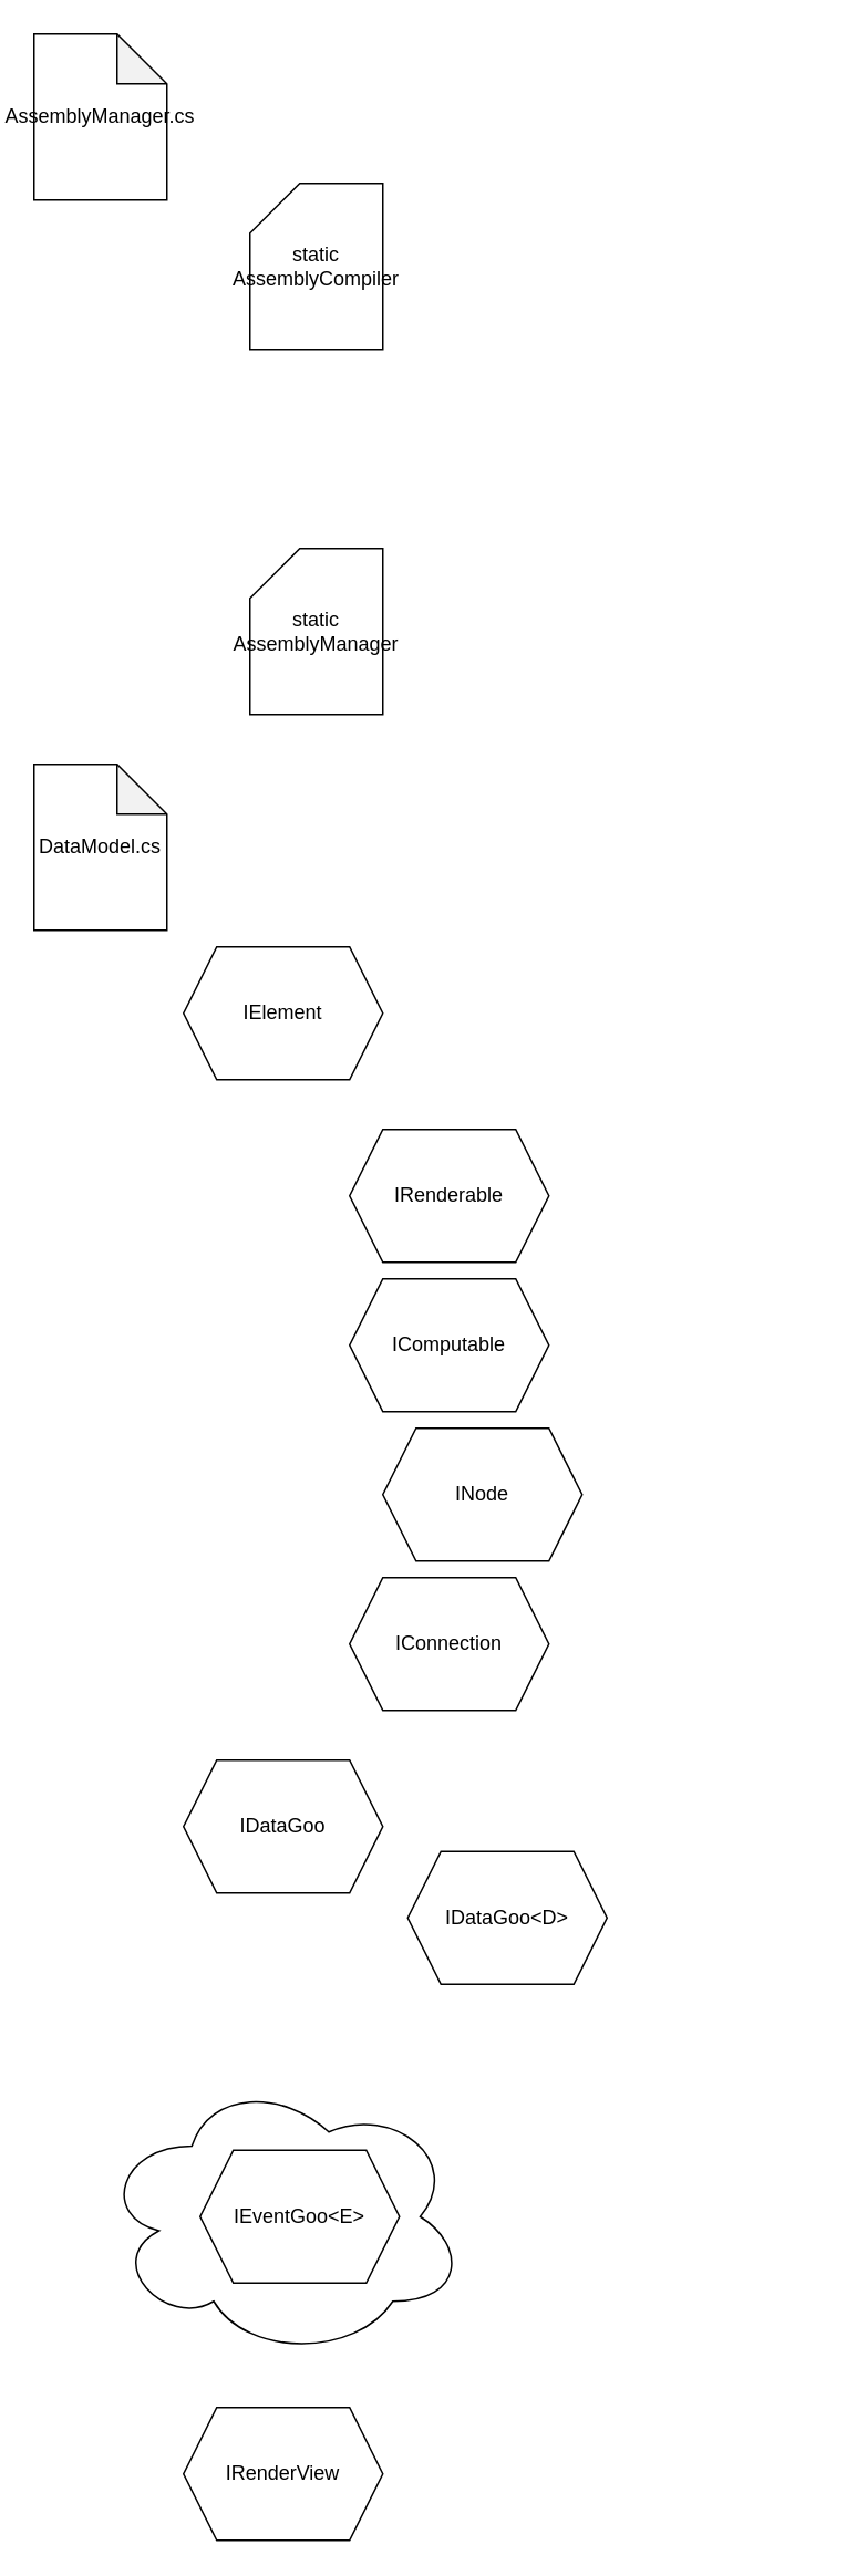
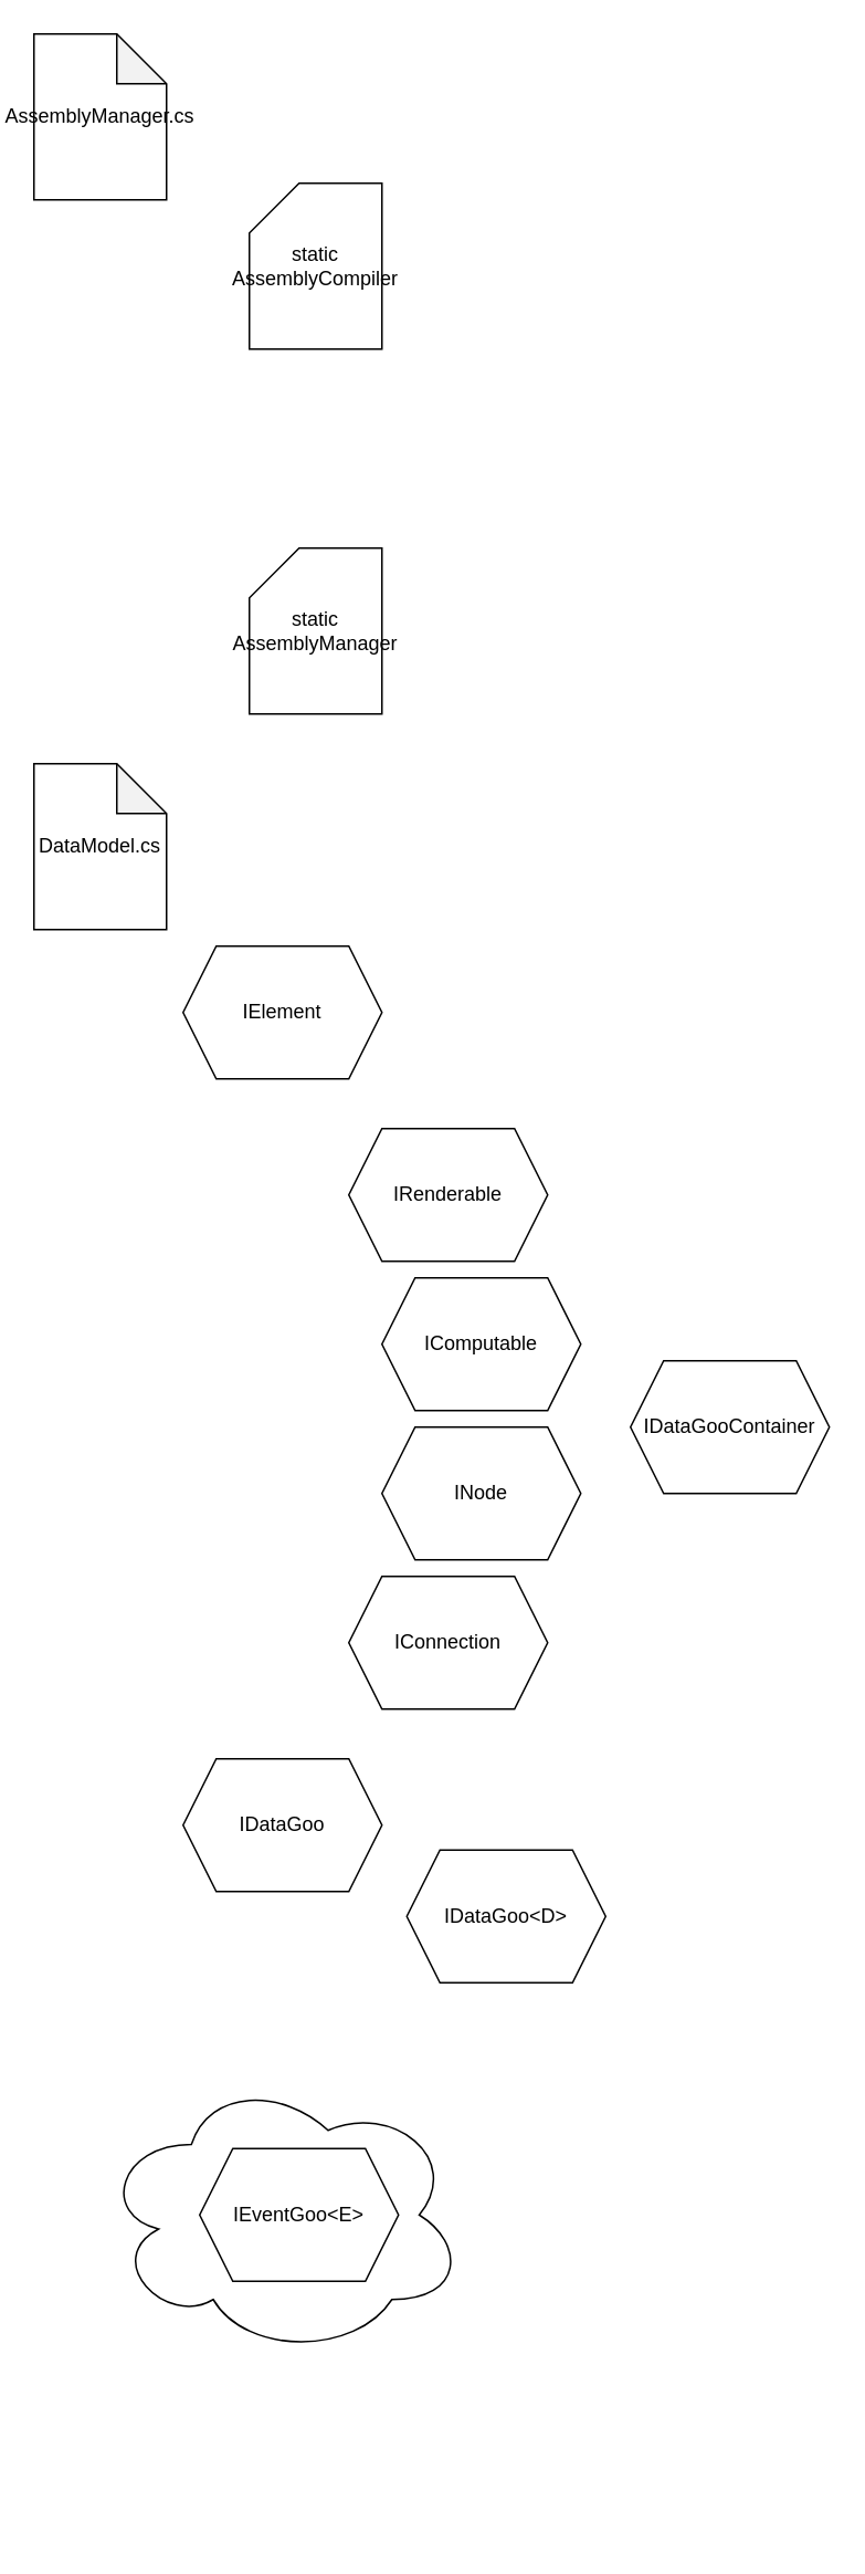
  <mxCell id="0" />
  <mxCell id="1" parent="0" />
  <mxCell id="2" value="AssemblyManager.cs" style="shape=note;whiteSpace=wrap;html=1;backgroundOutline=1;darkOpacity=0.05;" parent="1" vertex="1"><mxGeometry x="20" y="20" width="80" height="100" as="geometry" /></mxCell>
  <mxCell id="3" value="static AssemblyCompiler" style="shape=card;whiteSpace=wrap;html=1;" vertex="1" parent="1"><mxGeometry x="150" y="110" width="80" height="100" as="geometry" /></mxCell>
  <mxCell id="4" value="static AssemblyManager" style="shape=card;whiteSpace=wrap;html=1;" vertex="1" parent="1"><mxGeometry x="150" y="330" width="80" height="100" as="geometry" /></mxCell>
  <mxCell id="5" value="DataModel.cs" style="shape=note;whiteSpace=wrap;html=1;backgroundOutline=1;darkOpacity=0.05;" vertex="1" parent="1"><mxGeometry x="20" y="460" width="80" height="100" as="geometry" /></mxCell>
  <mxCell id="6" value="IElement" style="shape=hexagon;perimeter=hexagonPerimeter2;whiteSpace=wrap;html=1;fixedSize=1;" vertex="1" parent="1"><mxGeometry x="110" y="570" width="120" height="80" as="geometry" /></mxCell>
  <mxCell id="7" value="IRenderable" style="shape=hexagon;perimeter=hexagonPerimeter2;whiteSpace=wrap;html=1;fixedSize=1;" vertex="1" parent="1"><mxGeometry x="210" y="680" width="120" height="80" as="geometry" /></mxCell>
- <mxCell id="8" value="IComputable" style="shape=hexagon;perimeter=hexagonPerimeter2;whiteSpace=wrap;html=1;fixedSize=1;" vertex="1" parent="1"><mxGeometry x="210" y="770" width="120" height="80" as="geometry" /></mxCell>
+ <mxCell id="8" value="IComputable" style="shape=hexagon;perimeter=hexagonPerimeter2;whiteSpace=wrap;html=1;fixedSize=1;" vertex="1" parent="1"><mxGeometry x="230" y="770" width="120" height="80" as="geometry" /></mxCell>
  <mxCell id="9" value="INode" style="shape=hexagon;perimeter=hexagonPerimeter2;whiteSpace=wrap;html=1;fixedSize=1;" vertex="1" parent="1"><mxGeometry x="230" y="860" width="120" height="80" as="geometry" /></mxCell>
  <mxCell id="10" value="IConnection" style="shape=hexagon;perimeter=hexagonPerimeter2;whiteSpace=wrap;html=1;fixedSize=1;" vertex="1" parent="1"><mxGeometry x="210" y="950" width="120" height="80" as="geometry" /></mxCell>
+ <mxCell id="11" value="IDataGooContainer" style="shape=hexagon;perimeter=hexagonPerimeter2;whiteSpace=wrap;html=1;fixedSize=1;" vertex="1" parent="1"><mxGeometry x="380" y="820" width="120" height="80" as="geometry" /></mxCell>
  <mxCell id="12" value="IDataGoo" style="shape=hexagon;perimeter=hexagonPerimeter2;whiteSpace=wrap;html=1;fixedSize=1;" vertex="1" parent="1"><mxGeometry x="110" y="1060" width="120" height="80" as="geometry" /></mxCell>
  <mxCell id="13" value="IDataGoo&amp;lt;D&amp;gt;" style="shape=hexagon;perimeter=hexagonPerimeter2;whiteSpace=wrap;html=1;fixedSize=1;" vertex="1" parent="1"><mxGeometry x="245" y="1115" width="120" height="80" as="geometry" /></mxCell>
- <mxCell id="14" value="IRenderView" style="shape=hexagon;perimeter=hexagonPerimeter2;whiteSpace=wrap;html=1;fixedSize=1;" vertex="1" parent="1"><mxGeometry x="110" y="1450" width="120" height="80" as="geometry" /></mxCell>
  <mxCell id="15" value="" style="ellipse;shape=cloud;whiteSpace=wrap;html=1;" vertex="1" parent="1"><mxGeometry x="60" y="1250" width="220" height="170" as="geometry" /></mxCell>
  <mxCell id="16" value="IEventGoo&amp;lt;E&amp;gt;" style="shape=hexagon;perimeter=hexagonPerimeter2;whiteSpace=wrap;html=1;fixedSize=1;" vertex="1" parent="1"><mxGeometry x="120" y="1295" width="120" height="80" as="geometry" /></mxCell>
